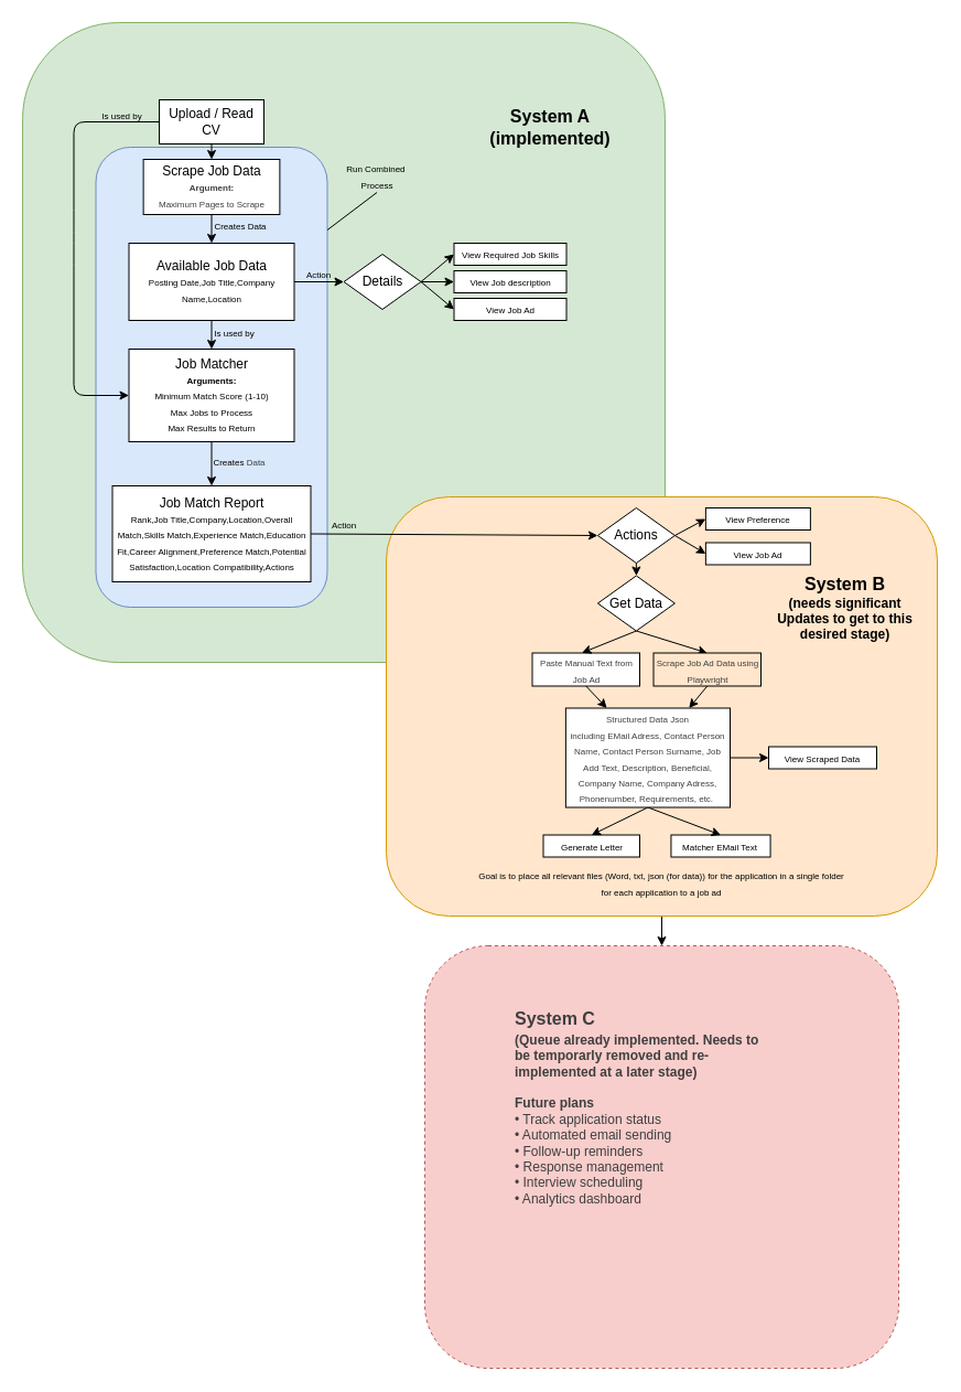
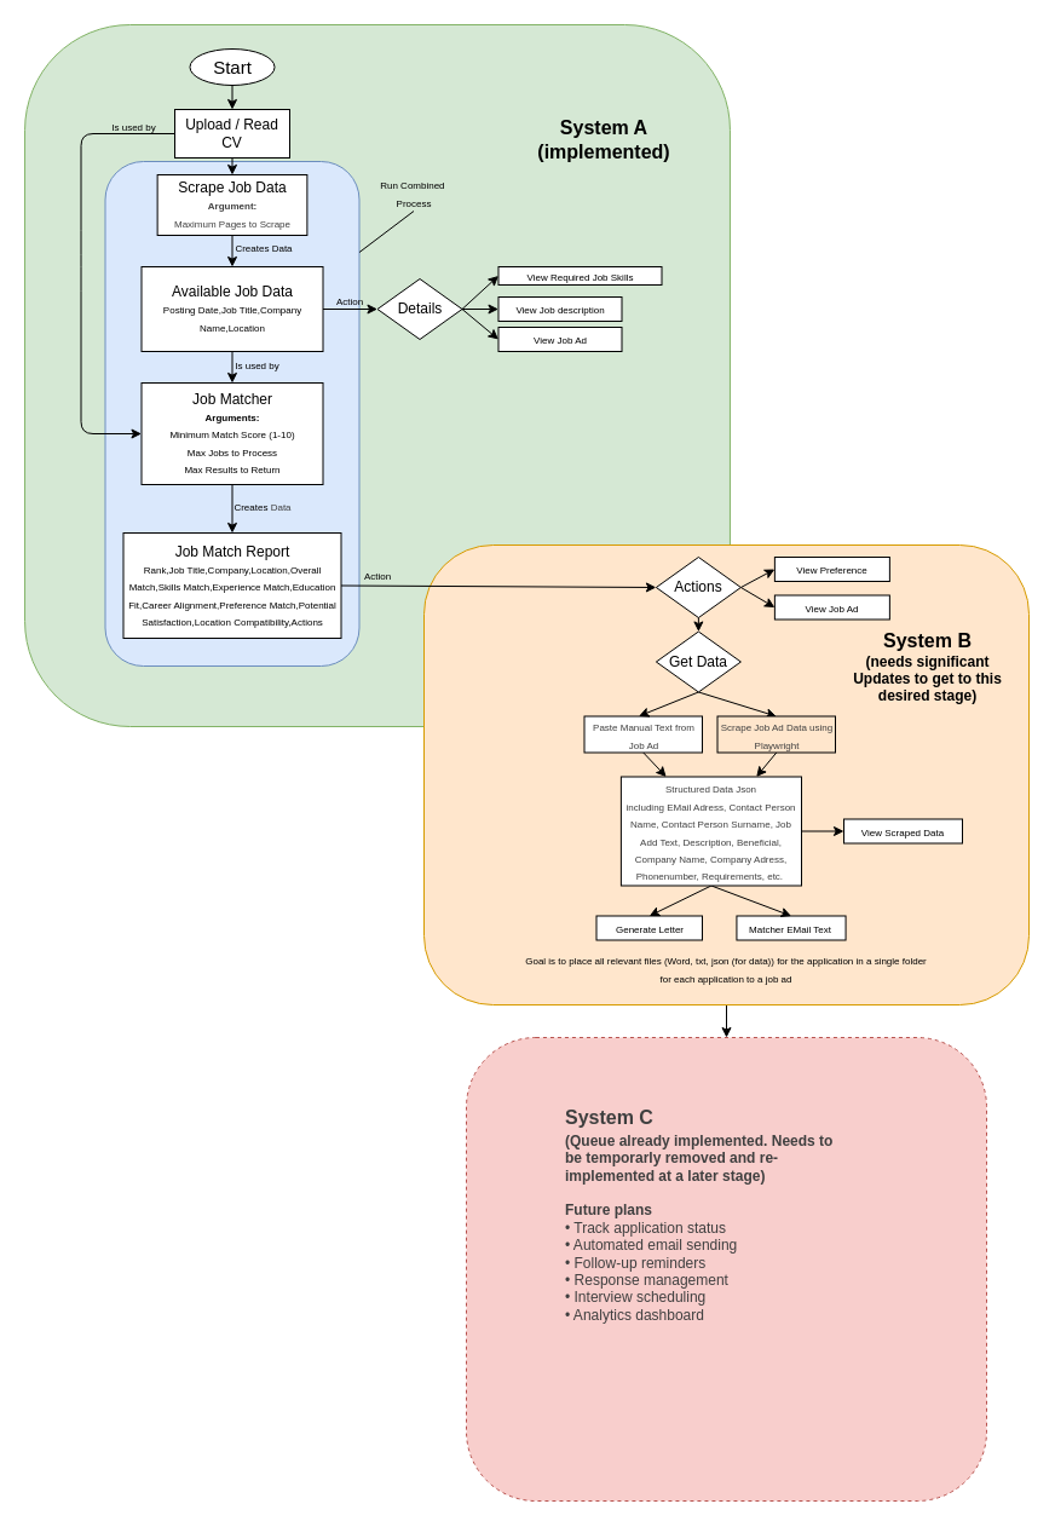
  <mxCell id="0" />
  <mxCell id="1" parent="0" />
  <mxCell id="2" value="" style="rounded=1;whiteSpace=wrap;html=1;fillColor=#d5e8d4;strokeColor=#82b366;" parent="1" vertex="1"><mxGeometry x="20.06" y="20" width="582.88" height="580" as="geometry" /></mxCell>
  <mxCell id="3" style="edgeStyle=none;html=1;exitX=0.5;exitY=1;exitDx=0;exitDy=0;entryX=0.5;entryY=0;entryDx=0;entryDy=0;" parent="1" source="4" target="5" edge="1"><mxGeometry relative="1" as="geometry" /></mxCell>
  <mxCell id="4" value="" style="rounded=1;whiteSpace=wrap;html=1;fillColor=#ffe6cc;strokeColor=#d79b00;" parent="1" vertex="1"><mxGeometry x="350" y="450" width="500" height="380" as="geometry" /></mxCell>
  <mxCell id="5" value="" style="rounded=1;whiteSpace=wrap;html=1;dashed=1;fillColor=#f8cecc;strokeColor=#b85450;" parent="1" vertex="1"><mxGeometry x="385" y="857" width="430" height="383" as="geometry" /></mxCell>
  <mxCell id="6" value="" style="rounded=1;whiteSpace=wrap;html=1;fillColor=#dae8fc;strokeColor=#6c8ebf;" parent="1" vertex="1"><mxGeometry x="86.5" y="133" width="210" height="417" as="geometry" /></mxCell>
+ <mxCell id="7" style="edgeStyle=none;html=1;exitX=0.5;exitY=1;exitDx=0;exitDy=0;entryX=0.5;entryY=0;entryDx=0;entryDy=0;" parent="1" source="8" target="10" edge="1"><mxGeometry relative="1" as="geometry" /></mxCell>
+ <mxCell id="8" value="&lt;font style=&quot;font-size: 15px;&quot;&gt;Start&lt;/font&gt;" style="ellipse;whiteSpace=wrap;html=1;" parent="1" vertex="1"><mxGeometry x="156.5" y="40" width="70" height="30" as="geometry" /></mxCell>
  <mxCell id="9" style="edgeStyle=none;html=1;exitX=0.5;exitY=1;exitDx=0;exitDy=0;entryX=0.5;entryY=0;entryDx=0;entryDy=0;" parent="1" source="10" target="12" edge="1"><mxGeometry relative="1" as="geometry" /></mxCell>
  <mxCell id="10" value="Upload / Read CV" style="rounded=0;whiteSpace=wrap;html=1;" parent="1" vertex="1"><mxGeometry x="144" y="90" width="95" height="40" as="geometry" /></mxCell>
  <mxCell id="11" value="" style="edgeStyle=none;html=1;entryX=0.5;entryY=0;entryDx=0;entryDy=0;exitX=0.5;exitY=1;exitDx=0;exitDy=0;" parent="1" source="12" target="17" edge="1"><mxGeometry relative="1" as="geometry"><mxPoint x="191.505" y="210" as="sourcePoint" /></mxGeometry></mxCell>
  <mxCell id="12" value="Scrape Job Data&lt;div&gt;&lt;span style=&quot;color: rgb(63, 63, 63); font-size: 8px; background-color: transparent;&quot;&gt;&lt;div style=&quot;color: rgb(63, 63, 63); scrollbar-color: rgb(226, 226, 226) rgb(251, 251, 251); font-size: 12px;&quot;&gt;&lt;label style=&quot;color: rgb(63, 63, 63); scrollbar-color: rgb(226, 226, 226) rgb(251, 251, 251);&quot; class=&quot;form-label&quot; for=&quot;min_score&quot;&gt;&lt;font style=&quot;color: rgb(63, 63, 63); scrollbar-color: rgb(226, 226, 226) rgb(251, 251, 251); font-size: 8px;&quot;&gt;&lt;b style=&quot;color: rgb(63, 63, 63); scrollbar-color: rgb(226, 226, 226) rgb(251, 251, 251);&quot;&gt;Argument:&lt;/b&gt;&lt;/font&gt;&lt;/label&gt;&lt;/div&gt;&lt;/span&gt;&lt;/div&gt;&lt;div&gt;&lt;span style=&quot;color: rgb(63, 63, 63); font-size: 8px; background-color: transparent;&quot;&gt;Maximum Pages to Scrape&lt;/span&gt;&lt;/div&gt;" style="rounded=0;whiteSpace=wrap;html=1;" parent="1" vertex="1"><mxGeometry x="129.63" y="144" width="123.75" height="50" as="geometry" /></mxCell>
  <mxCell id="13" value="" style="edgeStyle=none;html=1;" parent="1" source="14" target="31" edge="1"><mxGeometry relative="1" as="geometry" /></mxCell>
  <mxCell id="14" value="Job Matcher&lt;div&gt;&lt;div&gt;&lt;label class=&quot;form-label&quot; for=&quot;min_score&quot;&gt;&lt;font style=&quot;font-size: 8px;&quot;&gt;&lt;b&gt;Arguments:&lt;/b&gt;&lt;/font&gt;&lt;/label&gt;&lt;/div&gt;&lt;div&gt;&lt;label class=&quot;form-label&quot; for=&quot;min_score&quot;&gt;&lt;font style=&quot;font-size: 8px;&quot;&gt;Minimum Match Score (1-10)&lt;/font&gt;&lt;/label&gt;&lt;/div&gt;&lt;div&gt;&lt;label class=&quot;form-label&quot; for=&quot;min_score&quot;&gt;&lt;font style=&quot;font-size: 8px;&quot;&gt;&lt;label class=&quot;form-label&quot; for=&quot;max_jobs&quot;&gt;Max Jobs to Process&lt;/label&gt;&lt;/font&gt;&lt;/label&gt;&lt;/div&gt;&lt;div&gt;&lt;label class=&quot;form-label&quot; for=&quot;min_score&quot;&gt;&lt;font style=&quot;font-size: 8px;&quot;&gt;&lt;label class=&quot;form-label&quot; for=&quot;max_jobs&quot;&gt;&lt;label class=&quot;form-label&quot; for=&quot;max_results&quot;&gt;Max Results to Return&lt;/label&gt;&lt;/label&gt;&lt;/font&gt;&lt;/label&gt;&lt;/div&gt;&lt;/div&gt;" style="rounded=0;whiteSpace=wrap;html=1;" parent="1" vertex="1"><mxGeometry x="116.5" y="316" width="150" height="84" as="geometry" /></mxCell>
  <mxCell id="15" style="edgeStyle=none;html=1;entryX=0.5;entryY=0;entryDx=0;entryDy=0;exitX=0.5;exitY=1;exitDx=0;exitDy=0;" parent="1" source="17" target="14" edge="1"><mxGeometry relative="1" as="geometry" /></mxCell>
  <mxCell id="16" style="edgeStyle=none;html=1;entryX=0;entryY=0.5;entryDx=0;entryDy=0;exitX=1;exitY=0.5;exitDx=0;exitDy=0;" parent="1" source="17" target="21" edge="1"><mxGeometry relative="1" as="geometry"><mxPoint x="288.38" y="310" as="targetPoint" /></mxGeometry></mxCell>
  <mxCell id="17" value="Available Job Data&lt;div&gt;&lt;font style=&quot;font-size: 8px;&quot;&gt;Posting Date,Job Title,Company Name,Location&lt;/font&gt;&lt;/div&gt;" style="rounded=0;whiteSpace=wrap;html=1;" parent="1" vertex="1"><mxGeometry x="116.5" y="220" width="150" height="70" as="geometry" /></mxCell>
  <mxCell id="18" style="edgeStyle=none;html=1;entryX=0;entryY=0.5;entryDx=0;entryDy=0;" parent="1" target="25" edge="1"><mxGeometry relative="1" as="geometry"><mxPoint x="381.5" y="255" as="sourcePoint" /></mxGeometry></mxCell>
  <mxCell id="19" style="edgeStyle=none;html=1;exitX=1;exitY=0.5;exitDx=0;exitDy=0;entryX=0;entryY=0.5;entryDx=0;entryDy=0;" parent="1" source="21" target="24" edge="1"><mxGeometry relative="1" as="geometry"><mxPoint x="391.5" y="255" as="sourcePoint" /></mxGeometry></mxCell>
  <mxCell id="20" style="edgeStyle=none;html=1;exitX=1;exitY=0.5;exitDx=0;exitDy=0;entryX=0;entryY=0.5;entryDx=0;entryDy=0;" parent="1" source="21" target="23" edge="1"><mxGeometry relative="1" as="geometry"><mxPoint x="391.5" y="255" as="sourcePoint" /></mxGeometry></mxCell>
  <mxCell id="21" value="&lt;span style=&quot;color: rgb(0, 0, 0);&quot;&gt;Details&lt;/span&gt;" style="rhombus;whiteSpace=wrap;html=1;" parent="1" vertex="1"><mxGeometry x="311.5" y="230" width="70" height="50" as="geometry" /></mxCell>
  <mxCell id="22" value="&lt;font style=&quot;font-size: 8px;&quot;&gt;Action&lt;/font&gt;" style="text;html=1;align=center;verticalAlign=middle;whiteSpace=wrap;rounded=0;" parent="1" vertex="1"><mxGeometry x="258.5" y="233" width="60" height="30" as="geometry" /></mxCell>
- <mxCell id="23" value="&lt;font style=&quot;font-size: 8px;&quot;&gt;View Required Job Skills&lt;/font&gt;" style="rounded=0;whiteSpace=wrap;html=1;" parent="1" vertex="1"><mxGeometry x="411.5" y="220" width="102" height="20" as="geometry" /></mxCell>
+ <mxCell id="23" value="&lt;font style=&quot;font-size: 8px;&quot;&gt;View Required Job Skills&lt;/font&gt;" style="rounded=0;whiteSpace=wrap;html=1;" parent="1" vertex="1"><mxGeometry x="411.5" y="220" width="135" height="15" as="geometry" /></mxCell>
  <mxCell id="24" value="&lt;font style=&quot;font-size: 8px;&quot;&gt;View Job description&lt;/font&gt;" style="rounded=0;whiteSpace=wrap;html=1;" parent="1" vertex="1"><mxGeometry x="411.5" y="245" width="102" height="20" as="geometry" /></mxCell>
  <mxCell id="25" value="&lt;font style=&quot;font-size: 8px;&quot;&gt;View Job Ad&lt;/font&gt;" style="rounded=0;whiteSpace=wrap;html=1;" parent="1" vertex="1"><mxGeometry x="411.5" y="270" width="102" height="20" as="geometry" /></mxCell>
  <mxCell id="26" value="&lt;font style=&quot;font-size: 8px;&quot;&gt;Creates Data&lt;/font&gt;" style="text;html=1;align=center;verticalAlign=middle;whiteSpace=wrap;rounded=0;" parent="1" vertex="1"><mxGeometry x="187.5" y="189" width="60" height="29" as="geometry" /></mxCell>
  <mxCell id="27" value="&lt;font style=&quot;font-size: 8px;&quot;&gt;Is used by&lt;/font&gt;" style="text;html=1;align=center;verticalAlign=middle;whiteSpace=wrap;rounded=0;" parent="1" vertex="1"><mxGeometry x="146" y="286" width="133" height="30" as="geometry" /></mxCell>
  <mxCell id="28" style="edgeStyle=none;html=1;exitX=0;exitY=0.5;exitDx=0;exitDy=0;entryX=0;entryY=0.5;entryDx=0;entryDy=0;" parent="1" source="10" target="14" edge="1"><mxGeometry relative="1" as="geometry"><mxPoint x="124" y="100" as="sourcePoint" /><mxPoint x="96.5" y="349" as="targetPoint" /><Array as="points"><mxPoint x="66.5" y="110" /><mxPoint x="66.5" y="200" /><mxPoint x="66.5" y="230" /><mxPoint x="66.5" y="358" /></Array></mxGeometry></mxCell>
  <mxCell id="29" value="&lt;font style=&quot;font-size: 8px;&quot;&gt;Is used by&lt;/font&gt;" style="text;html=1;align=center;verticalAlign=middle;whiteSpace=wrap;rounded=0;" parent="1" vertex="1"><mxGeometry x="43.5" y="89" width="133" height="30" as="geometry" /></mxCell>
  <mxCell id="30" style="edgeStyle=none;html=1;exitX=1;exitY=0.5;exitDx=0;exitDy=0;entryX=0;entryY=0.5;entryDx=0;entryDy=0;" parent="1" source="31" target="37" edge="1"><mxGeometry relative="1" as="geometry" /></mxCell>
  <mxCell id="31" value="&lt;div&gt;&lt;label class=&quot;form-label&quot; for=&quot;min_score&quot;&gt;&lt;font color=&quot;#000000&quot;&gt;Job Match Report&lt;/font&gt;&lt;/label&gt;&lt;/div&gt;&lt;div&gt;&lt;span style=&quot;font-size: 8px;&quot;&gt;Rank,Job Title,Company,Location,Overall Match,Skills Match,Experience Match,Education Fit,Career Alignment,Preference Match,Potential Satisfaction,Location Compatibility,Actions&lt;/span&gt;&lt;/div&gt;" style="rounded=0;whiteSpace=wrap;html=1;" parent="1" vertex="1"><mxGeometry x="101.5" y="440" width="180" height="87" as="geometry" /></mxCell>
  <mxCell id="32" value="&lt;font style=&quot;font-size: 8px;&quot;&gt;Run Combined&amp;nbsp;&lt;/font&gt;&lt;div&gt;&lt;font style=&quot;font-size: 8px;&quot;&gt;Process&lt;/font&gt;&lt;/div&gt;" style="text;html=1;align=center;verticalAlign=middle;whiteSpace=wrap;rounded=0;" parent="1" vertex="1"><mxGeometry x="311.5" y="144" width="60" height="30" as="geometry" /></mxCell>
  <mxCell id="33" value="" style="endArrow=none;html=1;exitX=1;exitY=0.18;exitDx=0;exitDy=0;exitPerimeter=0;entryX=0.5;entryY=1;entryDx=0;entryDy=0;" parent="1" source="6" target="32" edge="1"><mxGeometry width="50" height="50" relative="1" as="geometry"><mxPoint x="266.5" y="200" as="sourcePoint" /><mxPoint x="316.5" y="150" as="targetPoint" /></mxGeometry></mxCell>
  <mxCell id="34" value="&lt;font style=&quot;font-size: 8px;&quot;&gt;Creates&amp;nbsp;&lt;/font&gt;&lt;span style=&quot;color: rgb(63, 63, 63); font-size: 8px; background-color: transparent;&quot;&gt;Data&lt;/span&gt;" style="text;html=1;align=center;verticalAlign=middle;whiteSpace=wrap;rounded=0;" parent="1" vertex="1"><mxGeometry x="171.5" y="403" width="90" height="30" as="geometry" /></mxCell>
  <mxCell id="35" style="edgeStyle=none;html=1;entryX=0;entryY=0.5;entryDx=0;entryDy=0;exitX=1;exitY=0.5;exitDx=0;exitDy=0;" parent="1" source="37" target="39" edge="1"><mxGeometry relative="1" as="geometry" /></mxCell>
  <mxCell id="36" style="edgeStyle=none;html=1;exitX=1;exitY=0.5;exitDx=0;exitDy=0;entryX=0;entryY=0.5;entryDx=0;entryDy=0;" parent="1" source="37" target="40" edge="1"><mxGeometry relative="1" as="geometry"><mxPoint x="635.63" y="495.75" as="targetPoint" /></mxGeometry></mxCell>
  <mxCell id="37" value="&lt;span style=&quot;color: rgb(0, 0, 0);&quot;&gt;Actions&lt;/span&gt;" style="rhombus;whiteSpace=wrap;html=1;" parent="1" vertex="1"><mxGeometry x="541.88" y="460" width="70" height="50" as="geometry" /></mxCell>
  <mxCell id="38" value="&lt;font style=&quot;font-size: 8px;&quot;&gt;Action&lt;/font&gt;" style="text;html=1;align=center;verticalAlign=middle;whiteSpace=wrap;rounded=0;" parent="1" vertex="1"><mxGeometry x="281.5" y="460" width="60" height="30" as="geometry" /></mxCell>
  <mxCell id="39" value="&lt;font style=&quot;font-size: 8px;&quot;&gt;View Preference&lt;/font&gt;" style="rounded=0;whiteSpace=wrap;html=1;" parent="1" vertex="1"><mxGeometry x="639.88" y="460" width="95" height="20" as="geometry" /></mxCell>
  <mxCell id="40" value="&lt;font style=&quot;font-size: 8px;&quot;&gt;View Job Ad&lt;/font&gt;" style="rounded=0;whiteSpace=wrap;html=1;" parent="1" vertex="1"><mxGeometry x="639.88" y="491.5" width="95" height="20" as="geometry" /></mxCell>
  <mxCell id="41" value="&lt;font style=&quot;font-size: 8px;&quot;&gt;Generate Letter&lt;br&gt;&lt;/font&gt;" style="rounded=0;whiteSpace=wrap;html=1;" parent="1" vertex="1"><mxGeometry x="492.5" y="756.5" width="87.5" height="20" as="geometry" /></mxCell>
  <mxCell id="42" value="&lt;font style=&quot;font-size: 8px;&quot;&gt;View Scraped Data&lt;/font&gt;" style="rounded=0;whiteSpace=wrap;html=1;" parent="1" vertex="1"><mxGeometry x="697" y="676.5" width="98" height="20" as="geometry" /></mxCell>
  <mxCell id="43" value="&lt;font style=&quot;font-size: 8px;&quot;&gt;Matcher EMail Text&lt;/font&gt;" style="rounded=0;whiteSpace=wrap;html=1;glass=0;shadow=0;" parent="1" vertex="1"><mxGeometry x="608.44" y="756.5" width="90.12" height="20" as="geometry" /></mxCell>
  <mxCell id="44" value="&lt;font style=&quot;font-size: 8px;&quot;&gt;Goal is to place all relevant files (Word, txt, json (for data)) for the application in a single folder for each application to a job ad&lt;/font&gt;" style="text;html=1;align=center;verticalAlign=middle;whiteSpace=wrap;rounded=0;" parent="1" vertex="1"><mxGeometry x="429" y="785" width="342" height="30" as="geometry" /></mxCell>
  <mxCell id="45" value="&lt;font style=&quot;font-size: 16px;&quot;&gt;&lt;b&gt;System A&lt;/b&gt;&lt;/font&gt;&lt;div&gt;&lt;font style=&quot;font-size: 16px;&quot;&gt;&lt;b&gt;(implemented)&lt;/b&gt;&lt;/font&gt;&lt;/div&gt;" style="text;html=1;align=center;verticalAlign=middle;whiteSpace=wrap;rounded=0;" parent="1" vertex="1"><mxGeometry x="439" y="90" width="120" height="50" as="geometry" /></mxCell>
  <mxCell id="46" style="edgeStyle=none;html=1;exitX=0.5;exitY=1;exitDx=0;exitDy=0;entryX=0.5;entryY=0;entryDx=0;entryDy=0;" parent="1" source="47" target="52" edge="1"><mxGeometry relative="1" as="geometry"><mxPoint x="594.76" y="681.5" as="sourcePoint" /></mxGeometry></mxCell>
  <mxCell id="47" value="&lt;span style=&quot;color: rgb(0, 0, 0);&quot;&gt;Get Data&lt;/span&gt;" style="rhombus;whiteSpace=wrap;html=1;" parent="1" vertex="1"><mxGeometry x="541.88" y="521.5" width="70" height="50" as="geometry" /></mxCell>
  <mxCell id="48" style="edgeStyle=none;html=1;exitX=0.5;exitY=1;exitDx=0;exitDy=0;entryX=0.25;entryY=0;entryDx=0;entryDy=0;" parent="1" source="49" target="57" edge="1"><mxGeometry relative="1" as="geometry"><mxPoint x="580" y="641.5" as="targetPoint" /></mxGeometry></mxCell>
  <mxCell id="49" value="&lt;span style=&quot;color: rgb(63, 63, 63); font-size: 8px;&quot;&gt;Paste Manual Text from Job Ad&lt;/span&gt;" style="rounded=0;whiteSpace=wrap;html=1;" parent="1" vertex="1"><mxGeometry x="482.5" y="591.5" width="97.5" height="30" as="geometry" /></mxCell>
  <mxCell id="50" style="edgeStyle=none;html=1;exitX=0.5;exitY=1;exitDx=0;exitDy=0;entryX=0.462;entryY=-0.004;entryDx=0;entryDy=0;entryPerimeter=0;" parent="1" source="47" target="49" edge="1"><mxGeometry relative="1" as="geometry"><mxPoint x="594.76" y="681.5" as="sourcePoint" /></mxGeometry></mxCell>
  <mxCell id="51" style="edgeStyle=none;html=1;exitX=0.5;exitY=1;exitDx=0;exitDy=0;entryX=0.75;entryY=0;entryDx=0;entryDy=0;" parent="1" source="52" target="57" edge="1"><mxGeometry relative="1" as="geometry"><mxPoint x="580" y="641.5" as="targetPoint" /></mxGeometry></mxCell>
  <mxCell id="52" value="&lt;span style=&quot;color: rgb(63, 63, 63); font-size: 8px;&quot;&gt;Scrape Job Ad Data using Playwright&lt;/span&gt;" style="rounded=0;whiteSpace=wrap;html=1;fillColor=#ffe6cc;" parent="1" vertex="1"><mxGeometry x="592.5" y="591.5" width="97.5" height="30" as="geometry" /></mxCell>
  <mxCell id="53" style="edgeStyle=none;html=1;exitX=0.5;exitY=1;exitDx=0;exitDy=0;entryX=0.5;entryY=0;entryDx=0;entryDy=0;" parent="1" source="37" target="47" edge="1"><mxGeometry relative="1" as="geometry" /></mxCell>
  <mxCell id="54" style="edgeStyle=none;html=1;exitX=0.5;exitY=1;exitDx=0;exitDy=0;entryX=0.5;entryY=0;entryDx=0;entryDy=0;" parent="1" source="57" target="41" edge="1"><mxGeometry relative="1" as="geometry" /></mxCell>
  <mxCell id="55" style="edgeStyle=none;html=1;exitX=0.5;exitY=1;exitDx=0;exitDy=0;entryX=0.5;entryY=0;entryDx=0;entryDy=0;" parent="1" source="57" target="43" edge="1"><mxGeometry relative="1" as="geometry" /></mxCell>
  <mxCell id="56" style="edgeStyle=none;html=1;exitX=1;exitY=0.5;exitDx=0;exitDy=0;entryX=0;entryY=0.5;entryDx=0;entryDy=0;" parent="1" source="57" target="42" edge="1"><mxGeometry relative="1" as="geometry" /></mxCell>
  <mxCell id="57" value="&lt;span style=&quot;color: rgb(63, 63, 63); font-size: 8px;&quot;&gt;Structured Data Json&lt;/span&gt;&lt;div&gt;&lt;span style=&quot;color: rgb(63, 63, 63); font-size: 8px;&quot;&gt;including EMail Adress, Contact Person Name, Contact Person Surname, Job Add Text, Description, Beneficial, Company Name, Company Adress, Phonenumber, Requirements, etc.&amp;nbsp;&lt;/span&gt;&lt;/div&gt;" style="rounded=0;whiteSpace=wrap;html=1;" parent="1" vertex="1"><mxGeometry x="512.88" y="641.5" width="149.12" height="90" as="geometry" /></mxCell>
  <mxCell id="58" value="&lt;font style=&quot;font-size: 16px;&quot;&gt;&lt;b&gt;System B&lt;/b&gt;&lt;/font&gt;&lt;div&gt;&lt;font&gt;&lt;b style=&quot;&quot;&gt;(needs significant Updates to get to this desired stage)&lt;/b&gt;&lt;/font&gt;&lt;/div&gt;" style="text;html=1;align=center;verticalAlign=middle;whiteSpace=wrap;rounded=0;" parent="1" vertex="1"><mxGeometry x="704" y="521.5" width="125" height="58.5" as="geometry" /></mxCell>
  <mxCell id="59" value="&lt;h1 style=&quot;margin-top: 0px;&quot;&gt;&lt;font style=&quot;color: rgb(63, 63, 63); scrollbar-color: rgb(226, 226, 226) rgb(251, 251, 251); font-weight: 400; text-align: center; font-size: 16px;&quot;&gt;&lt;b style=&quot;color: rgb(63, 63, 63); scrollbar-color: rgb(226, 226, 226) rgb(251, 251, 251);&quot;&gt;System C&lt;/b&gt;&lt;/font&gt;&lt;div style=&quot;color: rgb(63, 63, 63); scrollbar-color: rgb(226, 226, 226) rgb(251, 251, 251); font-size: 12px; font-weight: 400;&quot;&gt;&lt;font style=&quot;color: rgb(63, 63, 63); scrollbar-color: rgb(226, 226, 226) rgb(251, 251, 251);&quot;&gt;&lt;b style=&quot;color: rgb(63, 63, 63); scrollbar-color: rgb(226, 226, 226) rgb(251, 251, 251);&quot;&gt;(Queue already implemented. Needs to be temporarly removed and re-implemented at a later stage)&lt;/b&gt;&lt;/font&gt;&lt;/div&gt;&lt;div style=&quot;color: rgb(63, 63, 63); scrollbar-color: rgb(226, 226, 226) rgb(251, 251, 251); font-size: 12px; font-weight: 400;&quot;&gt;&lt;font style=&quot;color: rgb(63, 63, 63); scrollbar-color: rgb(226, 226, 226) rgb(251, 251, 251);&quot;&gt;&lt;b style=&quot;color: rgb(63, 63, 63); scrollbar-color: rgb(226, 226, 226) rgb(251, 251, 251);&quot;&gt;&lt;br&gt;&lt;/b&gt;&lt;/font&gt;&lt;/div&gt;&lt;div style=&quot;color: rgb(63, 63, 63); scrollbar-color: rgb(226, 226, 226) rgb(251, 251, 251); font-size: 12px; font-weight: 400;&quot;&gt;&lt;font style=&quot;color: rgb(63, 63, 63); scrollbar-color: rgb(226, 226, 226) rgb(251, 251, 251);&quot;&gt;&lt;b style=&quot;color: rgb(63, 63, 63); scrollbar-color: rgb(226, 226, 226) rgb(251, 251, 251);&quot;&gt;Future plans&lt;/b&gt;&lt;/font&gt;&lt;/div&gt;&lt;div style=&quot;color: rgb(63, 63, 63); scrollbar-color: rgb(226, 226, 226) rgb(251, 251, 251); font-size: 12px; font-weight: 400;&quot;&gt;&lt;span style=&quot;color: rgb(63, 63, 63); background-color: transparent;&quot;&gt;• Track application status&lt;/span&gt;&lt;/div&gt;&lt;div style=&quot;color: rgb(63, 63, 63); scrollbar-color: rgb(226, 226, 226) rgb(251, 251, 251); font-size: 12px; font-weight: 400;&quot;&gt;&lt;span style=&quot;color: rgb(63, 63, 63); background-color: transparent;&quot;&gt;• Automated email sending&amp;nbsp;&lt;/span&gt;&lt;/div&gt;&lt;div style=&quot;color: rgb(63, 63, 63); scrollbar-color: rgb(226, 226, 226) rgb(251, 251, 251); font-size: 12px; font-weight: 400;&quot;&gt;&lt;span style=&quot;color: rgb(63, 63, 63); background-color: transparent;&quot;&gt;• Follow-up reminders&amp;nbsp; &amp;nbsp; &amp;nbsp;&lt;/span&gt;&lt;/div&gt;&lt;div style=&quot;color: rgb(63, 63, 63); scrollbar-color: rgb(226, 226, 226) rgb(251, 251, 251); font-size: 12px; font-weight: 400;&quot;&gt;&lt;span style=&quot;color: rgb(63, 63, 63); background-color: transparent;&quot;&gt;• Response management&amp;nbsp; &amp;nbsp; &amp;nbsp;&lt;/span&gt;&lt;/div&gt;&lt;div style=&quot;color: rgb(63, 63, 63); scrollbar-color: rgb(226, 226, 226) rgb(251, 251, 251); font-size: 12px; font-weight: 400;&quot;&gt;&lt;span style=&quot;color: rgb(63, 63, 63); background-color: transparent;&quot;&gt;• Interview scheduling&amp;nbsp; &amp;nbsp;&amp;nbsp;&lt;/span&gt;&lt;/div&gt;&lt;div style=&quot;color: rgb(63, 63, 63); scrollbar-color: rgb(226, 226, 226) rgb(251, 251, 251); font-size: 12px; font-weight: 400;&quot;&gt;&lt;span style=&quot;color: rgb(63, 63, 63); background-color: transparent;&quot;&gt;• Analytics dashboard&amp;nbsp; &amp;nbsp; &amp;nbsp;&lt;/span&gt;&lt;/div&gt;&lt;/h1&gt;" style="text;html=1;whiteSpace=wrap;overflow=hidden;rounded=0;" parent="1" vertex="1"><mxGeometry x="465.13" y="900" width="223.5" height="240" as="geometry" /></mxCell>
